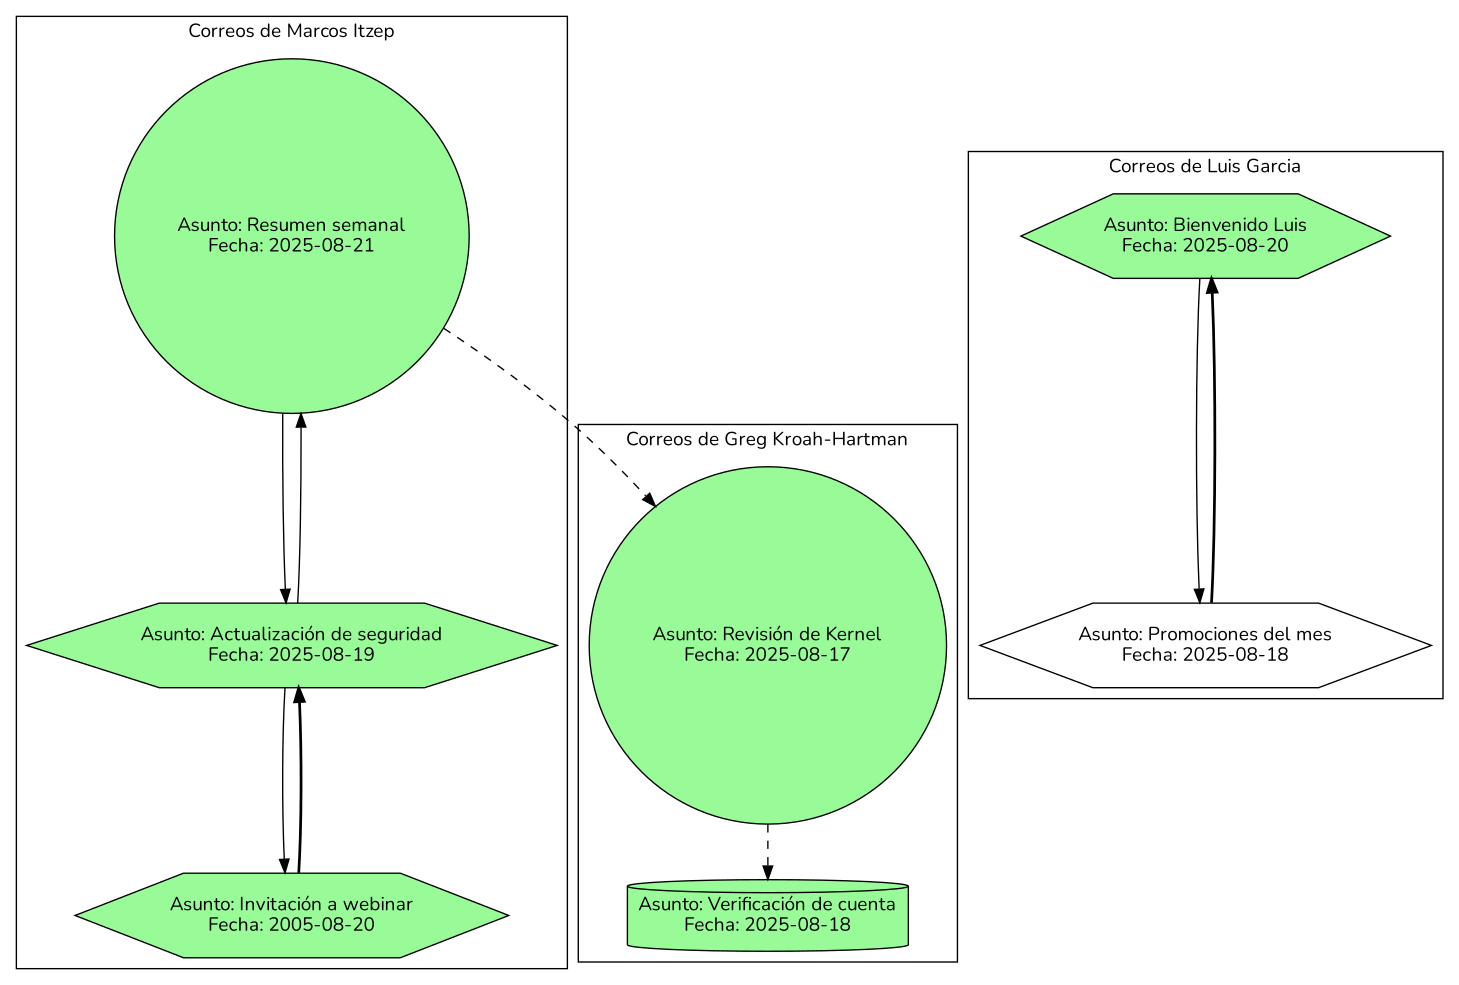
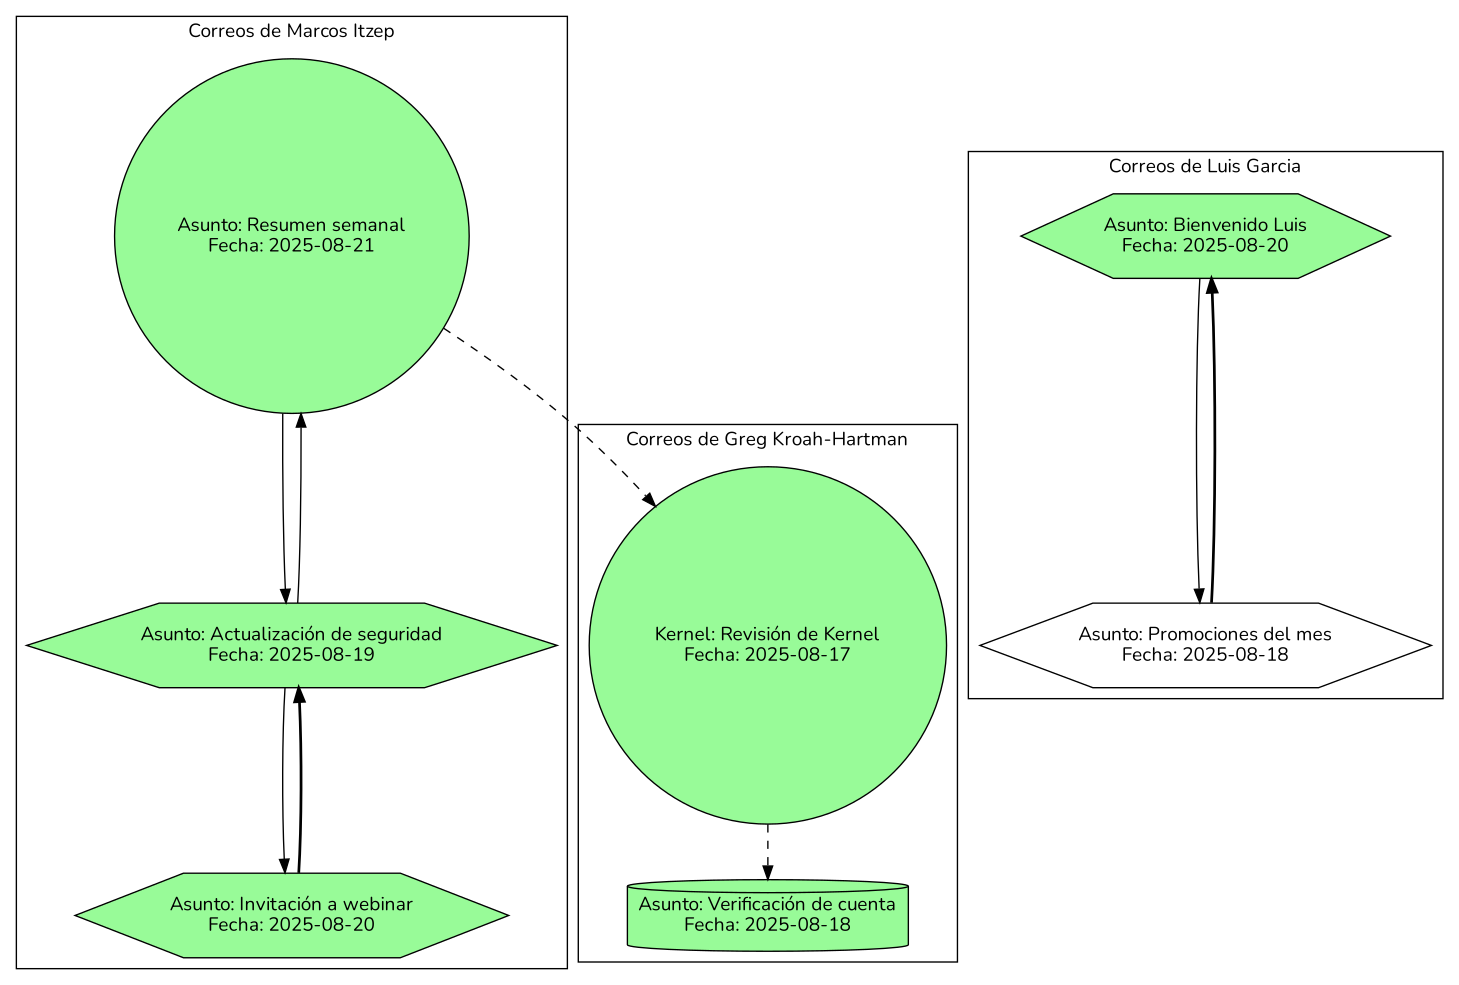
  digraph {
    fontname=Nunito
    rankdir=TB
    node [fillcolor=palegreen fontname=Nunito shape=hexagon style=filled]
    edge [fontname=Nunito style=solid]
-   n1 [label="Asunto: Revisión de Kernel\nFecha: 2025-08-17" shape=circle]
+   n1 [label="Kernel: Revisión de Kernel\nFecha: 2025-08-17" shape=circle]
    n2 [label="Asunto: Verificación de cuenta\nFecha: 2025-08-18" shape=cylinder]
    n3 [label="Asunto: Resumen semanal\nFecha: 2025-08-21" shape=circle]
    n4 [label="Asunto: Actualización de seguridad\nFecha: 2025-08-19"]
-   n5 [label="Asunto: Invitación a webinar\nFecha: 2005-08-20"]
+   n5 [label="Asunto: Invitación a webinar\nFecha: 2025-08-20"]
    n6 [label="Asunto: Bienvenido Luis\nFecha: 2025-08-20"]
    n7 [fillcolor=white label="Asunto: Promociones del mes\nFecha: 2025-08-18"]
    subgraph cluster_1 {
      label="Correos de Mitchell Baker"
    }
    subgraph cluster_2 {
      label="Correos de Ian Murdock"
    }
    subgraph cluster_3 {
      label="Correos de Karen Sandler"
    }
    subgraph cluster_4 {
      label="Correos de Jon Corbet"
    }
    subgraph cluster_5 {
      label="Correos de Brian Fox"
    }
    subgraph cluster_6 {
      label="Correos de Steven Mejia"
    }
    subgraph cluster_7 {
      label="Correos de Mark Shuttleworth"
    }
    subgraph cluster_8 {
      label="Correos de Greg Kroah-Hartman"
      n1
      n2
    }
    subgraph cluster_9 {
      label="Correos de Marcos Itzep"
      n3
      n4
      n5
    }
    subgraph cluster_10 {
      label="Correos de Luis Garcia"
      n6
      n7
    }
    n1 -> n2 [style=dashed]
    n3 -> n1 [style=dashed]
    n3 -> n4
    n4 -> n3
    n4 -> n5
    n5 -> n4 [style=bold]
    n6 -> n7
    n7 -> n6 [style=bold]
  }
